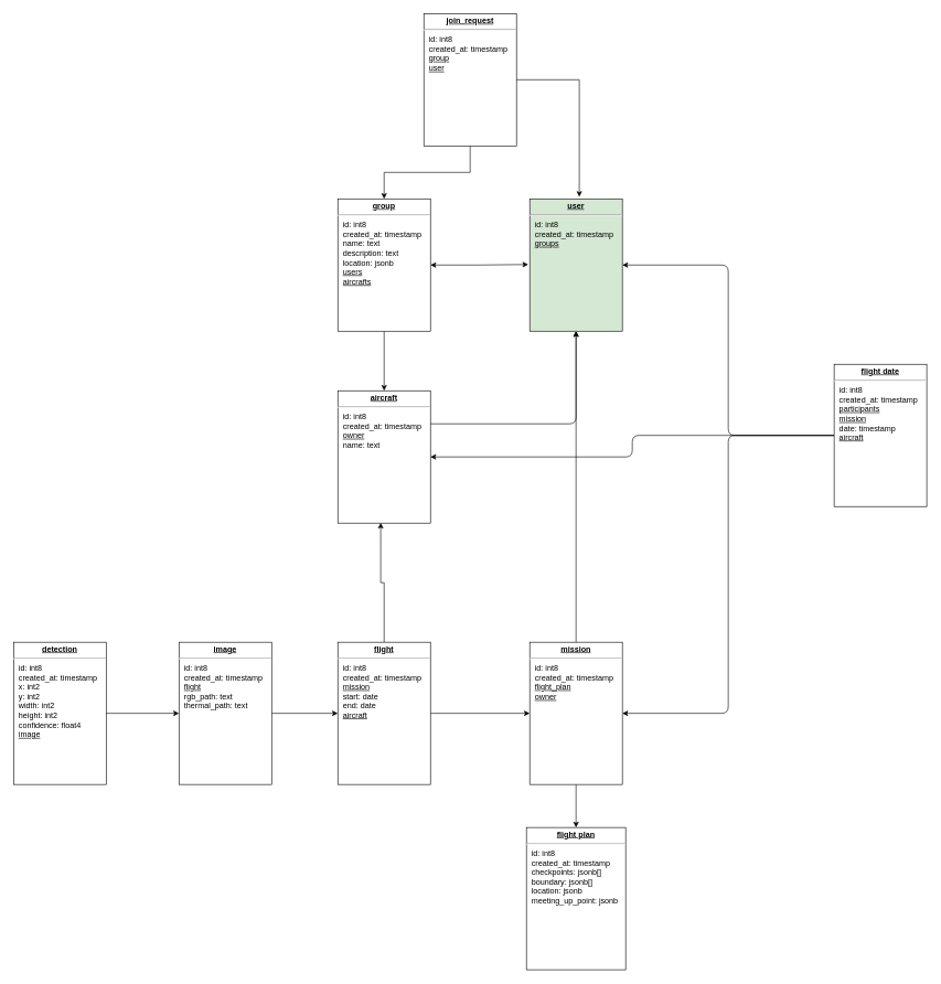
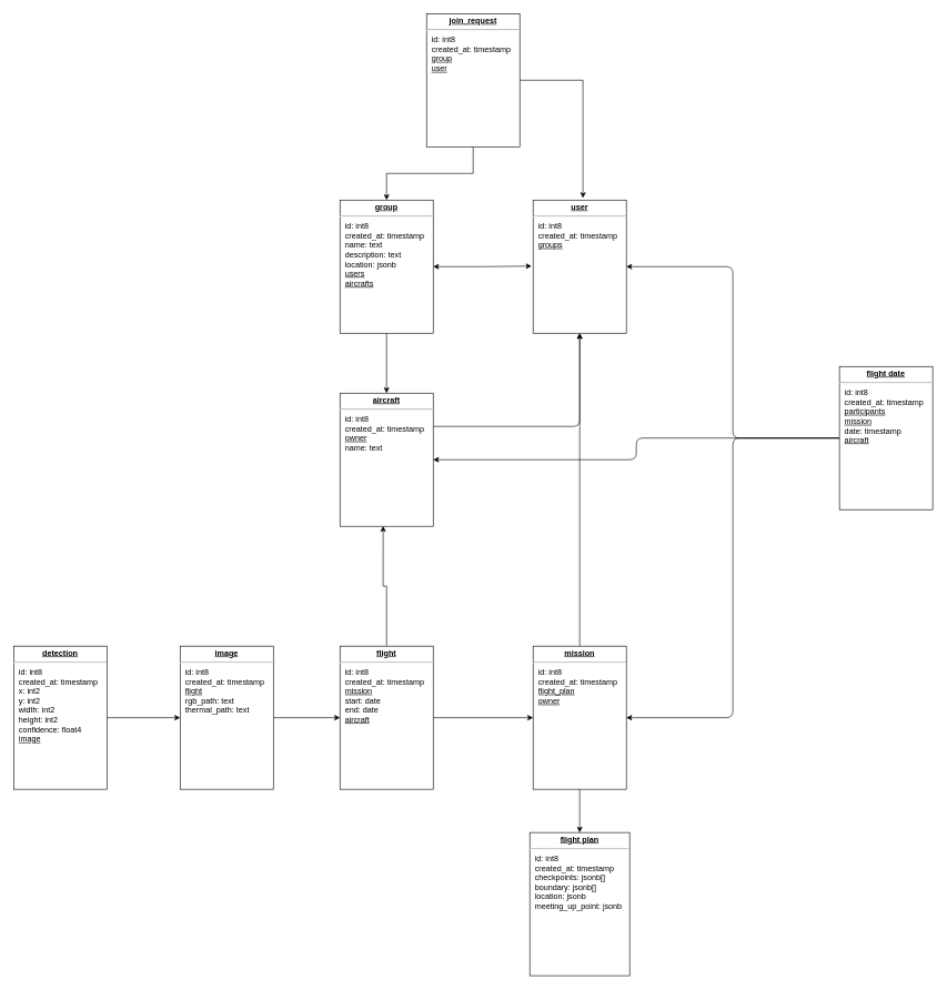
  <mxCell id="0" />
  <mxCell id="1" parent="0" />
  <mxCell id="2" style="edgeStyle=orthogonalEdgeStyle;shape=connector;rounded=1;orthogonalLoop=1;jettySize=auto;html=1;exitX=1;exitY=0.25;exitDx=0;exitDy=0;entryX=0.5;entryY=1;entryDx=0;entryDy=0;labelBackgroundColor=default;strokeColor=default;align=center;verticalAlign=middle;fontFamily=Helvetica;fontSize=11;fontColor=default;endArrow=classic;" edge="1" parent="1" source="3" target="15"><mxGeometry relative="1" as="geometry" /></mxCell>
  <mxCell id="3" value="&lt;p style=&quot;margin: 0px ; margin-top: 4px ; text-align: center ; text-decoration: underline&quot;&gt;&lt;b&gt;aircraft&lt;/b&gt;&lt;/p&gt;&lt;hr&gt;&lt;p style=&quot;margin: 0px ; margin-left: 8px&quot;&gt;id: int8&lt;/p&gt;&lt;p style=&quot;margin: 0px ; margin-left: 8px&quot;&gt;created_at: timestamp&lt;br&gt;&lt;/p&gt;&lt;p style=&quot;margin: 0px ; margin-left: 8px&quot;&gt;&lt;u&gt;owner&lt;/u&gt;&lt;/p&gt;&lt;p style=&quot;margin: 0px ; margin-left: 8px&quot;&gt;name: text&lt;/p&gt;&lt;p style=&quot;margin: 0px ; margin-left: 8px&quot;&gt;&lt;br&gt;&lt;/p&gt;" style="verticalAlign=top;align=left;overflow=fill;fontSize=12;fontFamily=Helvetica;html=1;rounded=0;shadow=0;comic=0;labelBackgroundColor=none;strokeWidth=1" parent="1" vertex="1"><mxGeometry x="510" y="590" width="140" height="200" as="geometry" /></mxCell>
  <mxCell id="4" style="edgeStyle=orthogonalEdgeStyle;rounded=0;orthogonalLoop=1;jettySize=auto;html=1;entryX=0;entryY=0.5;entryDx=0;entryDy=0;" edge="1" parent="1" source="5" target="7"><mxGeometry relative="1" as="geometry" /></mxCell>
  <mxCell id="5" value="&lt;p style=&quot;margin: 0px ; margin-top: 4px ; text-align: center ; text-decoration: underline&quot;&gt;&lt;b&gt;detection&lt;/b&gt;&lt;/p&gt;&lt;hr&gt;&lt;p style=&quot;border-color: var(--border-color); margin: 0px 0px 0px 8px;&quot;&gt;id: int8&lt;/p&gt;&lt;p style=&quot;border-color: var(--border-color); margin: 0px 0px 0px 8px;&quot;&gt;created_at: timestamp&lt;/p&gt;&lt;p style=&quot;border-color: var(--border-color); margin: 0px 0px 0px 8px;&quot;&gt;x: int2&lt;/p&gt;&lt;p style=&quot;border-color: var(--border-color); margin: 0px 0px 0px 8px;&quot;&gt;y: int2&lt;/p&gt;&lt;p style=&quot;border-color: var(--border-color); margin: 0px 0px 0px 8px;&quot;&gt;width: int2&lt;/p&gt;&lt;p style=&quot;border-color: var(--border-color); margin: 0px 0px 0px 8px;&quot;&gt;height: int2&lt;/p&gt;&lt;p style=&quot;border-color: var(--border-color); margin: 0px 0px 0px 8px;&quot;&gt;confidence: float4&lt;/p&gt;&lt;p style=&quot;border-color: var(--border-color); margin: 0px 0px 0px 8px;&quot;&gt;&lt;u&gt;image&lt;/u&gt;&lt;/p&gt;&lt;p style=&quot;border-color: var(--border-color); margin: 0px 0px 0px 8px;&quot;&gt;&lt;br&gt;&lt;/p&gt;&lt;p style=&quot;border-color: var(--border-color); margin: 0px 0px 0px 8px;&quot;&gt;&lt;br&gt;&lt;/p&gt;" style="verticalAlign=top;align=left;overflow=fill;fontSize=12;fontFamily=Helvetica;html=1;rounded=0;shadow=0;comic=0;labelBackgroundColor=none;strokeWidth=1" parent="1" vertex="1"><mxGeometry x="20" y="970" width="140" height="215" as="geometry" /></mxCell>
  <mxCell id="6" style="edgeStyle=orthogonalEdgeStyle;rounded=0;orthogonalLoop=1;jettySize=auto;html=1;" edge="1" parent="1" source="7" target="10"><mxGeometry relative="1" as="geometry" /></mxCell>
  <mxCell id="7" value="&lt;p style=&quot;margin: 0px ; margin-top: 4px ; text-align: center ; text-decoration: underline&quot;&gt;&lt;b&gt;image&lt;/b&gt;&lt;/p&gt;&lt;hr&gt;&lt;p style=&quot;border-color: var(--border-color); margin: 0px 0px 0px 8px;&quot;&gt;id: int8&lt;/p&gt;&lt;p style=&quot;border-color: var(--border-color); margin: 0px 0px 0px 8px;&quot;&gt;created_at: timestamp&lt;/p&gt;&lt;p style=&quot;border-color: var(--border-color); margin: 0px 0px 0px 8px;&quot;&gt;&lt;u&gt;flight&lt;/u&gt;&lt;/p&gt;&lt;p style=&quot;border-color: var(--border-color); margin: 0px 0px 0px 8px;&quot;&gt;rgb_path: text&lt;/p&gt;&lt;p style=&quot;border-color: var(--border-color); margin: 0px 0px 0px 8px;&quot;&gt;thermal_path: text&lt;/p&gt;&lt;p style=&quot;border-color: var(--border-color); margin: 0px 0px 0px 8px;&quot;&gt;&lt;br&gt;&lt;/p&gt;&lt;p style=&quot;border-color: var(--border-color); margin: 0px 0px 0px 8px;&quot;&gt;&lt;br&gt;&lt;/p&gt;&lt;p style=&quot;border-color: var(--border-color); margin: 0px 0px 0px 8px;&quot;&gt;&lt;br&gt;&lt;/p&gt;" style="verticalAlign=top;align=left;overflow=fill;fontSize=12;fontFamily=Helvetica;html=1;rounded=0;shadow=0;comic=0;labelBackgroundColor=none;strokeWidth=1" vertex="1" parent="1"><mxGeometry x="270" y="970" width="140" height="215" as="geometry" /></mxCell>
  <mxCell id="8" style="edgeStyle=orthogonalEdgeStyle;rounded=0;orthogonalLoop=1;jettySize=auto;html=1;entryX=0;entryY=0.5;entryDx=0;entryDy=0;" edge="1" parent="1" source="10" target="14"><mxGeometry relative="1" as="geometry" /></mxCell>
  <mxCell id="9" style="edgeStyle=orthogonalEdgeStyle;rounded=0;orthogonalLoop=1;jettySize=auto;html=1;entryX=0.463;entryY=0.998;entryDx=0;entryDy=0;entryPerimeter=0;" edge="1" parent="1" source="10" target="3"><mxGeometry relative="1" as="geometry"><mxPoint x="450" y="820" as="targetPoint" /></mxGeometry></mxCell>
  <mxCell id="10" value="&lt;p style=&quot;margin: 0px ; margin-top: 4px ; text-align: center ; text-decoration: underline&quot;&gt;&lt;b&gt;flight&lt;/b&gt;&lt;/p&gt;&lt;hr&gt;&lt;p style=&quot;border-color: var(--border-color); margin: 0px 0px 0px 8px;&quot;&gt;id: int8&lt;/p&gt;&lt;p style=&quot;border-color: var(--border-color); margin: 0px 0px 0px 8px;&quot;&gt;created_at: timestamp&lt;/p&gt;&lt;p style=&quot;border-color: var(--border-color); margin: 0px 0px 0px 8px;&quot;&gt;&lt;u&gt;mission&lt;/u&gt;&lt;/p&gt;&lt;p style=&quot;border-color: var(--border-color); margin: 0px 0px 0px 8px;&quot;&gt;start: date&lt;/p&gt;&lt;p style=&quot;border-color: var(--border-color); margin: 0px 0px 0px 8px;&quot;&gt;end: date&lt;/p&gt;&lt;p style=&quot;border-color: var(--border-color); margin: 0px 0px 0px 8px;&quot;&gt;&lt;u&gt;aircraft&lt;/u&gt;&lt;/p&gt;&lt;p style=&quot;border-color: var(--border-color); margin: 0px 0px 0px 8px;&quot;&gt;&lt;br&gt;&lt;/p&gt;&lt;p style=&quot;border-color: var(--border-color); margin: 0px 0px 0px 8px;&quot;&gt;&lt;br&gt;&lt;/p&gt;" style="verticalAlign=top;align=left;overflow=fill;fontSize=12;fontFamily=Helvetica;html=1;rounded=0;shadow=0;comic=0;labelBackgroundColor=none;strokeWidth=1" vertex="1" parent="1"><mxGeometry x="510" y="970" width="140" height="215" as="geometry" /></mxCell>
  <mxCell id="11" value="&lt;p style=&quot;margin: 0px ; margin-top: 4px ; text-align: center ; text-decoration: underline&quot;&gt;&lt;b&gt;flight plan&lt;/b&gt;&lt;/p&gt;&lt;hr&gt;&lt;p style=&quot;border-color: var(--border-color); margin: 0px 0px 0px 8px;&quot;&gt;id: int8&lt;/p&gt;&lt;p style=&quot;border-color: var(--border-color); margin: 0px 0px 0px 8px;&quot;&gt;created_at: timestamp&lt;/p&gt;&lt;p style=&quot;border-color: var(--border-color); margin: 0px 0px 0px 8px;&quot;&gt;checkpoints: jsonb[]&lt;/p&gt;&lt;p style=&quot;border-color: var(--border-color); margin: 0px 0px 0px 8px;&quot;&gt;boundary: jsonb[]&lt;/p&gt;&lt;p style=&quot;border-color: var(--border-color); margin: 0px 0px 0px 8px;&quot;&gt;location: jsonb&lt;/p&gt;&lt;p style=&quot;border-color: var(--border-color); margin: 0px 0px 0px 8px;&quot;&gt;meeting_up_point: jsonb&lt;/p&gt;&lt;p style=&quot;border-color: var(--border-color); margin: 0px 0px 0px 8px;&quot;&gt;&lt;br&gt;&lt;/p&gt;" style="verticalAlign=top;align=left;overflow=fill;fontSize=12;fontFamily=Helvetica;html=1;rounded=0;shadow=0;comic=0;labelBackgroundColor=none;strokeWidth=1" vertex="1" parent="1"><mxGeometry x="795" y="1250" width="150" height="215" as="geometry" /></mxCell>
  <mxCell id="12" style="edgeStyle=orthogonalEdgeStyle;rounded=0;orthogonalLoop=1;jettySize=auto;html=1;entryX=0.5;entryY=0;entryDx=0;entryDy=0;" edge="1" parent="1" source="14" target="11"><mxGeometry relative="1" as="geometry" /></mxCell>
  <mxCell id="13" style="edgeStyle=orthogonalEdgeStyle;shape=connector;rounded=1;orthogonalLoop=1;jettySize=auto;html=1;entryX=0.5;entryY=1;entryDx=0;entryDy=0;labelBackgroundColor=default;strokeColor=default;align=center;verticalAlign=middle;fontFamily=Helvetica;fontSize=11;fontColor=default;endArrow=classic;" edge="1" parent="1" source="14" target="15"><mxGeometry relative="1" as="geometry" /></mxCell>
  <mxCell id="14" value="&lt;p style=&quot;margin: 0px ; margin-top: 4px ; text-align: center ; text-decoration: underline&quot;&gt;&lt;b&gt;mission&lt;/b&gt;&lt;/p&gt;&lt;hr&gt;&lt;p style=&quot;border-color: var(--border-color); margin: 0px 0px 0px 8px;&quot;&gt;id: int8&lt;/p&gt;&lt;p style=&quot;border-color: var(--border-color); margin: 0px 0px 0px 8px;&quot;&gt;created_at: timestamp&lt;/p&gt;&lt;p style=&quot;border-color: var(--border-color); margin: 0px 0px 0px 8px;&quot;&gt;&lt;u&gt;flight_plan&lt;/u&gt;&lt;/p&gt;&lt;p style=&quot;border-color: var(--border-color); margin: 0px 0px 0px 8px;&quot;&gt;&lt;u&gt;owner&lt;/u&gt;&lt;/p&gt;&lt;p style=&quot;border-color: var(--border-color); margin: 0px 0px 0px 8px;&quot;&gt;&lt;br&gt;&lt;/p&gt;&lt;p style=&quot;border-color: var(--border-color); margin: 0px 0px 0px 8px;&quot;&gt;&lt;br&gt;&lt;/p&gt;&lt;p style=&quot;border-color: var(--border-color); margin: 0px 0px 0px 8px;&quot;&gt;&lt;br&gt;&lt;/p&gt;" style="verticalAlign=top;align=left;overflow=fill;fontSize=12;fontFamily=Helvetica;html=1;rounded=0;shadow=0;comic=0;labelBackgroundColor=none;strokeWidth=1" vertex="1" parent="1"><mxGeometry x="800" y="970" width="140" height="215" as="geometry" /></mxCell>
- <mxCell id="15" value="&lt;p style=&quot;margin: 0px ; margin-top: 4px ; text-align: center ; text-decoration: underline&quot;&gt;&lt;b&gt;user&lt;/b&gt;&lt;/p&gt;&lt;hr&gt;&lt;p style=&quot;margin: 0px ; margin-left: 8px&quot;&gt;id: int8&lt;/p&gt;&lt;p style=&quot;margin: 0px ; margin-left: 8px&quot;&gt;created_at: timestamp&lt;br&gt;&lt;/p&gt;&lt;p style=&quot;margin: 0px ; margin-left: 8px&quot;&gt;&lt;u&gt;groups&lt;/u&gt;&lt;/p&gt;" style="verticalAlign=top;align=left;overflow=fill;fontSize=12;fontFamily=Helvetica;html=1;rounded=0;shadow=0;comic=0;labelBackgroundColor=none;strokeWidth=1;fillColor=#d5e8d4;" vertex="1" parent="1"><mxGeometry x="800" y="300" width="140" height="200" as="geometry" /></mxCell>
+ <mxCell id="15" value="&lt;p style=&quot;margin: 0px ; margin-top: 4px ; text-align: center ; text-decoration: underline&quot;&gt;&lt;b&gt;user&lt;/b&gt;&lt;/p&gt;&lt;hr&gt;&lt;p style=&quot;margin: 0px ; margin-left: 8px&quot;&gt;id: int8&lt;/p&gt;&lt;p style=&quot;margin: 0px ; margin-left: 8px&quot;&gt;created_at: timestamp&lt;br&gt;&lt;/p&gt;&lt;p style=&quot;margin: 0px ; margin-left: 8px&quot;&gt;&lt;u&gt;groups&lt;/u&gt;&lt;/p&gt;" style="verticalAlign=top;align=left;overflow=fill;fontSize=12;fontFamily=Helvetica;html=1;rounded=0;shadow=0;comic=0;labelBackgroundColor=none;strokeWidth=1" vertex="1" parent="1"><mxGeometry x="800" y="300" width="140" height="200" as="geometry" /></mxCell>
  <mxCell id="16" style="edgeStyle=orthogonalEdgeStyle;rounded=0;orthogonalLoop=1;jettySize=auto;html=1;entryX=0.5;entryY=0;entryDx=0;entryDy=0;" edge="1" parent="1" source="17" target="3"><mxGeometry relative="1" as="geometry" /></mxCell>
  <mxCell id="17" value="&lt;p style=&quot;margin: 0px ; margin-top: 4px ; text-align: center ; text-decoration: underline&quot;&gt;&lt;b&gt;group&lt;/b&gt;&lt;/p&gt;&lt;hr&gt;&lt;p style=&quot;margin: 0px ; margin-left: 8px&quot;&gt;id: int8&lt;/p&gt;&lt;p style=&quot;margin: 0px ; margin-left: 8px&quot;&gt;created_at: timestamp&lt;br&gt;&lt;/p&gt;&lt;p style=&quot;margin: 0px ; margin-left: 8px&quot;&gt;name: text&lt;/p&gt;&lt;p style=&quot;margin: 0px ; margin-left: 8px&quot;&gt;description: text&lt;/p&gt;&lt;p style=&quot;margin: 0px ; margin-left: 8px&quot;&gt;location: jsonb&lt;/p&gt;&lt;p style=&quot;margin: 0px ; margin-left: 8px&quot;&gt;&lt;u&gt;users&lt;/u&gt;&lt;/p&gt;&lt;p style=&quot;margin: 0px ; margin-left: 8px&quot;&gt;&lt;u&gt;aircrafts&lt;/u&gt;&lt;/p&gt;" style="verticalAlign=top;align=left;overflow=fill;fontSize=12;fontFamily=Helvetica;html=1;rounded=0;shadow=0;comic=0;labelBackgroundColor=none;strokeWidth=1" vertex="1" parent="1"><mxGeometry x="510" y="300" width="140" height="200" as="geometry" /></mxCell>
  <mxCell id="18" style="edgeStyle=orthogonalEdgeStyle;rounded=0;orthogonalLoop=1;jettySize=auto;html=1;entryX=-0.016;entryY=0.496;entryDx=0;entryDy=0;entryPerimeter=0;startArrow=classic;startFill=1;" edge="1" parent="1" source="17" target="15"><mxGeometry relative="1" as="geometry" /></mxCell>
  <mxCell id="19" style="edgeStyle=orthogonalEdgeStyle;rounded=0;orthogonalLoop=1;jettySize=auto;html=1;entryX=0.5;entryY=0;entryDx=0;entryDy=0;" edge="1" parent="1" source="20" target="17"><mxGeometry relative="1" as="geometry" /></mxCell>
  <mxCell id="20" value="&lt;p style=&quot;margin: 0px ; margin-top: 4px ; text-align: center ; text-decoration: underline&quot;&gt;&lt;b&gt;join_request&lt;/b&gt;&lt;/p&gt;&lt;hr&gt;&lt;p style=&quot;margin: 0px ; margin-left: 8px&quot;&gt;id: int8&lt;/p&gt;&lt;p style=&quot;margin: 0px ; margin-left: 8px&quot;&gt;created_at: timestamp&lt;br&gt;&lt;/p&gt;&lt;p style=&quot;margin: 0px ; margin-left: 8px&quot;&gt;&lt;u&gt;group&lt;/u&gt;&lt;/p&gt;&lt;p style=&quot;margin: 0px ; margin-left: 8px&quot;&gt;&lt;u&gt;user&lt;/u&gt;&lt;/p&gt;" style="verticalAlign=top;align=left;overflow=fill;fontSize=12;fontFamily=Helvetica;html=1;rounded=0;shadow=0;comic=0;labelBackgroundColor=none;strokeWidth=1" vertex="1" parent="1"><mxGeometry x="640" y="20" width="140" height="200" as="geometry" /></mxCell>
  <mxCell id="21" style="edgeStyle=orthogonalEdgeStyle;rounded=0;orthogonalLoop=1;jettySize=auto;html=1;entryX=0.535;entryY=-0.015;entryDx=0;entryDy=0;entryPerimeter=0;" edge="1" parent="1" source="20" target="15"><mxGeometry relative="1" as="geometry" /></mxCell>
  <mxCell id="22" style="edgeStyle=orthogonalEdgeStyle;shape=connector;rounded=1;orthogonalLoop=1;jettySize=auto;html=1;entryX=1;entryY=0.5;entryDx=0;entryDy=0;labelBackgroundColor=default;strokeColor=default;align=center;verticalAlign=middle;fontFamily=Helvetica;fontSize=11;fontColor=default;endArrow=classic;" edge="1" parent="1" source="25" target="15"><mxGeometry relative="1" as="geometry" /></mxCell>
  <mxCell id="23" style="edgeStyle=orthogonalEdgeStyle;shape=connector;rounded=1;orthogonalLoop=1;jettySize=auto;html=1;entryX=1;entryY=0.5;entryDx=0;entryDy=0;labelBackgroundColor=default;strokeColor=default;align=center;verticalAlign=middle;fontFamily=Helvetica;fontSize=11;fontColor=default;endArrow=classic;" edge="1" parent="1" source="25" target="14"><mxGeometry relative="1" as="geometry" /></mxCell>
  <mxCell id="24" style="edgeStyle=orthogonalEdgeStyle;shape=connector;rounded=1;orthogonalLoop=1;jettySize=auto;html=1;entryX=1;entryY=0.5;entryDx=0;entryDy=0;labelBackgroundColor=default;strokeColor=default;align=center;verticalAlign=middle;fontFamily=Helvetica;fontSize=11;fontColor=default;endArrow=classic;" edge="1" parent="1" source="25" target="3"><mxGeometry relative="1" as="geometry" /></mxCell>
  <mxCell id="25" value="&lt;p style=&quot;margin: 0px ; margin-top: 4px ; text-align: center ; text-decoration: underline&quot;&gt;&lt;b&gt;flight date&lt;/b&gt;&lt;/p&gt;&lt;hr&gt;&lt;p style=&quot;border-color: var(--border-color); margin: 0px 0px 0px 8px;&quot;&gt;id: int8&lt;/p&gt;&lt;p style=&quot;border-color: var(--border-color); margin: 0px 0px 0px 8px;&quot;&gt;created_at: timestamp&lt;/p&gt;&lt;p style=&quot;border-color: var(--border-color); margin: 0px 0px 0px 8px;&quot;&gt;&lt;u&gt;participants&lt;/u&gt;&lt;/p&gt;&lt;p style=&quot;border-color: var(--border-color); margin: 0px 0px 0px 8px;&quot;&gt;&lt;u style=&quot;background-color: initial;&quot;&gt;mission&lt;/u&gt;&lt;br&gt;&lt;/p&gt;&lt;p style=&quot;border-color: var(--border-color); margin: 0px 0px 0px 8px;&quot;&gt;&lt;span style=&quot;background-color: initial;&quot;&gt;date: timestamp&lt;/span&gt;&lt;/p&gt;&lt;p style=&quot;border-color: var(--border-color); margin: 0px 0px 0px 8px;&quot;&gt;&lt;span style=&quot;background-color: initial;&quot;&gt;&lt;u&gt;aircraft&lt;/u&gt;&lt;/span&gt;&lt;/p&gt;&lt;p style=&quot;border-color: var(--border-color); margin: 0px 0px 0px 8px;&quot;&gt;&lt;br&gt;&lt;/p&gt;" style="verticalAlign=top;align=left;overflow=fill;fontSize=12;fontFamily=Helvetica;html=1;rounded=0;shadow=0;comic=0;labelBackgroundColor=none;strokeWidth=1" vertex="1" parent="1"><mxGeometry x="1260" y="550" width="140" height="215" as="geometry" /></mxCell>
